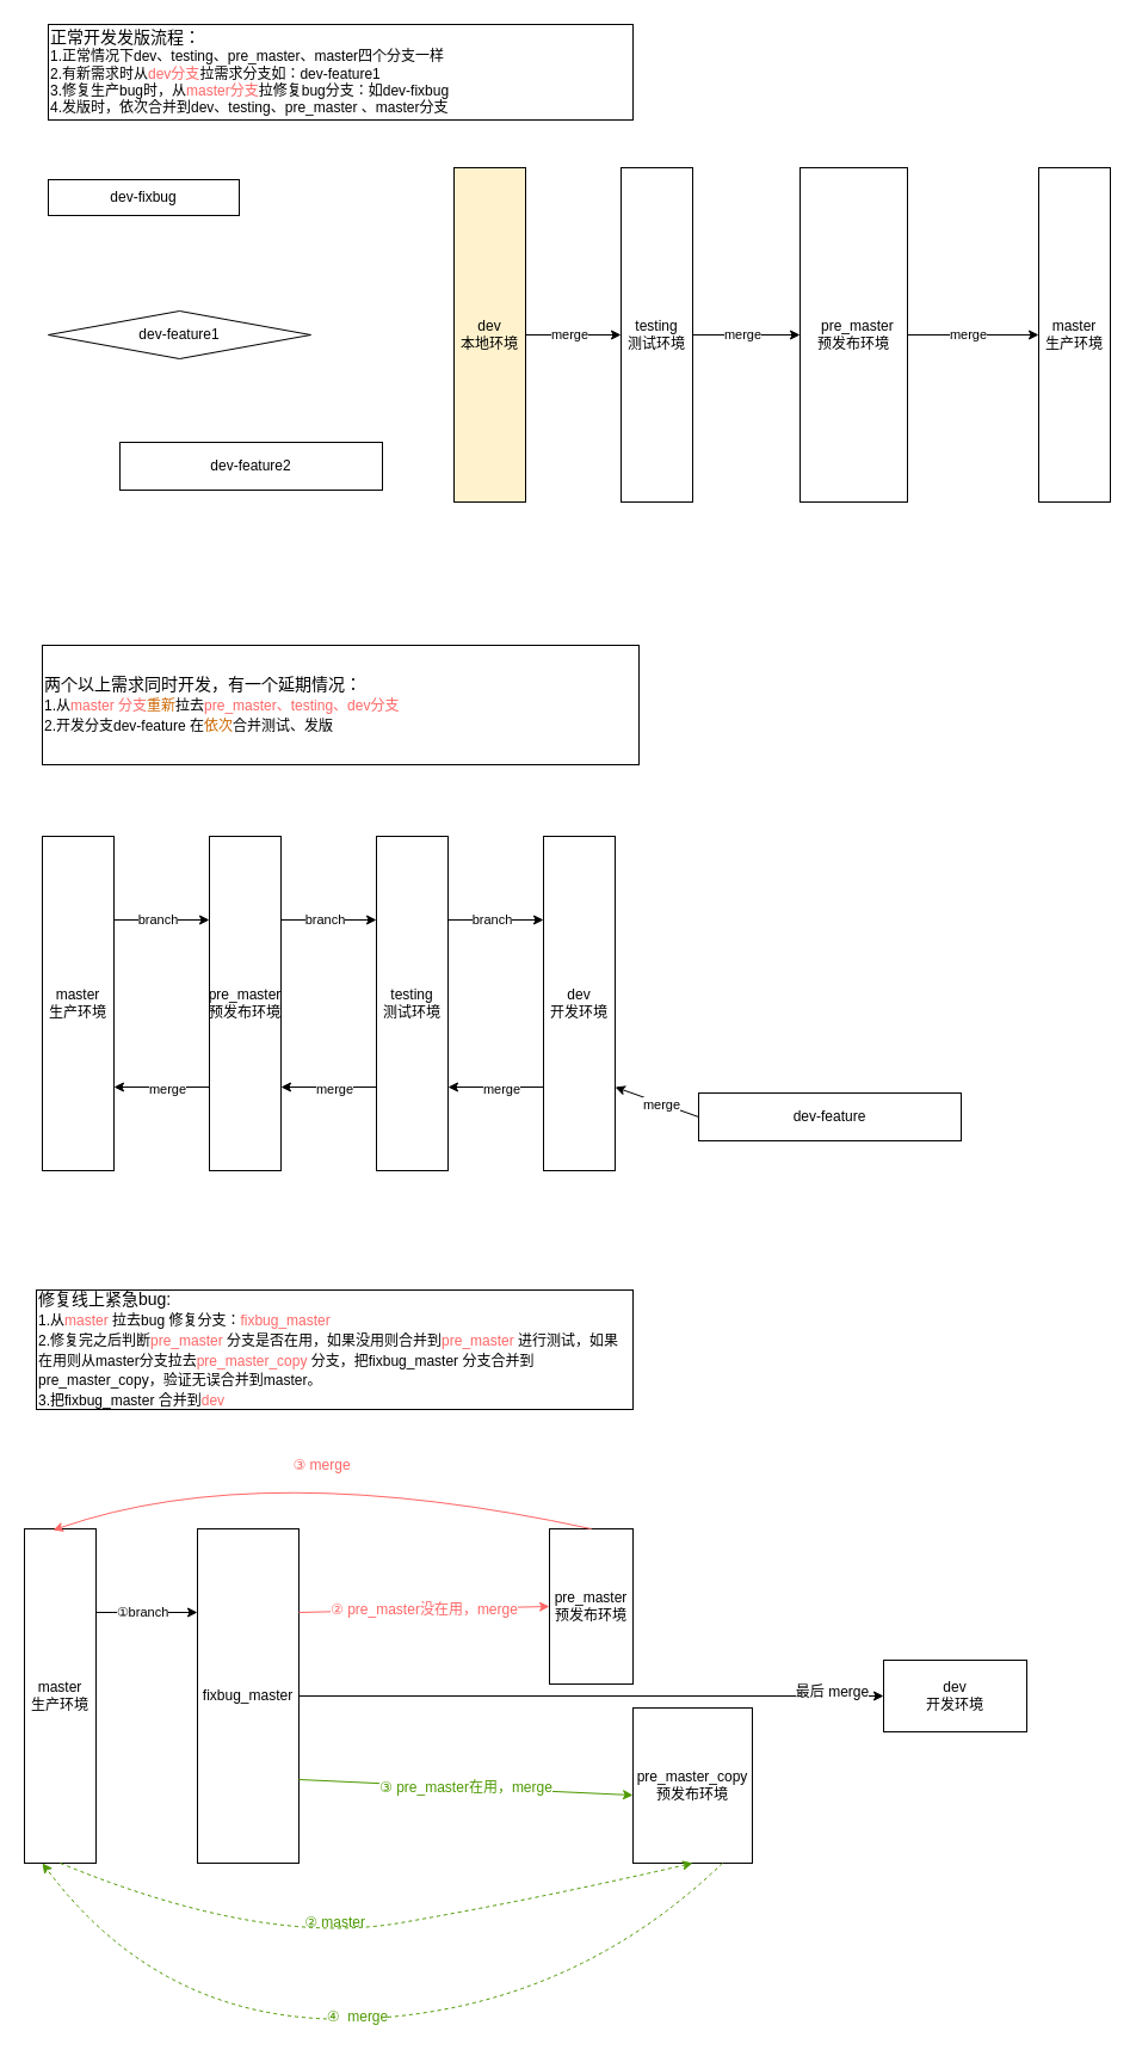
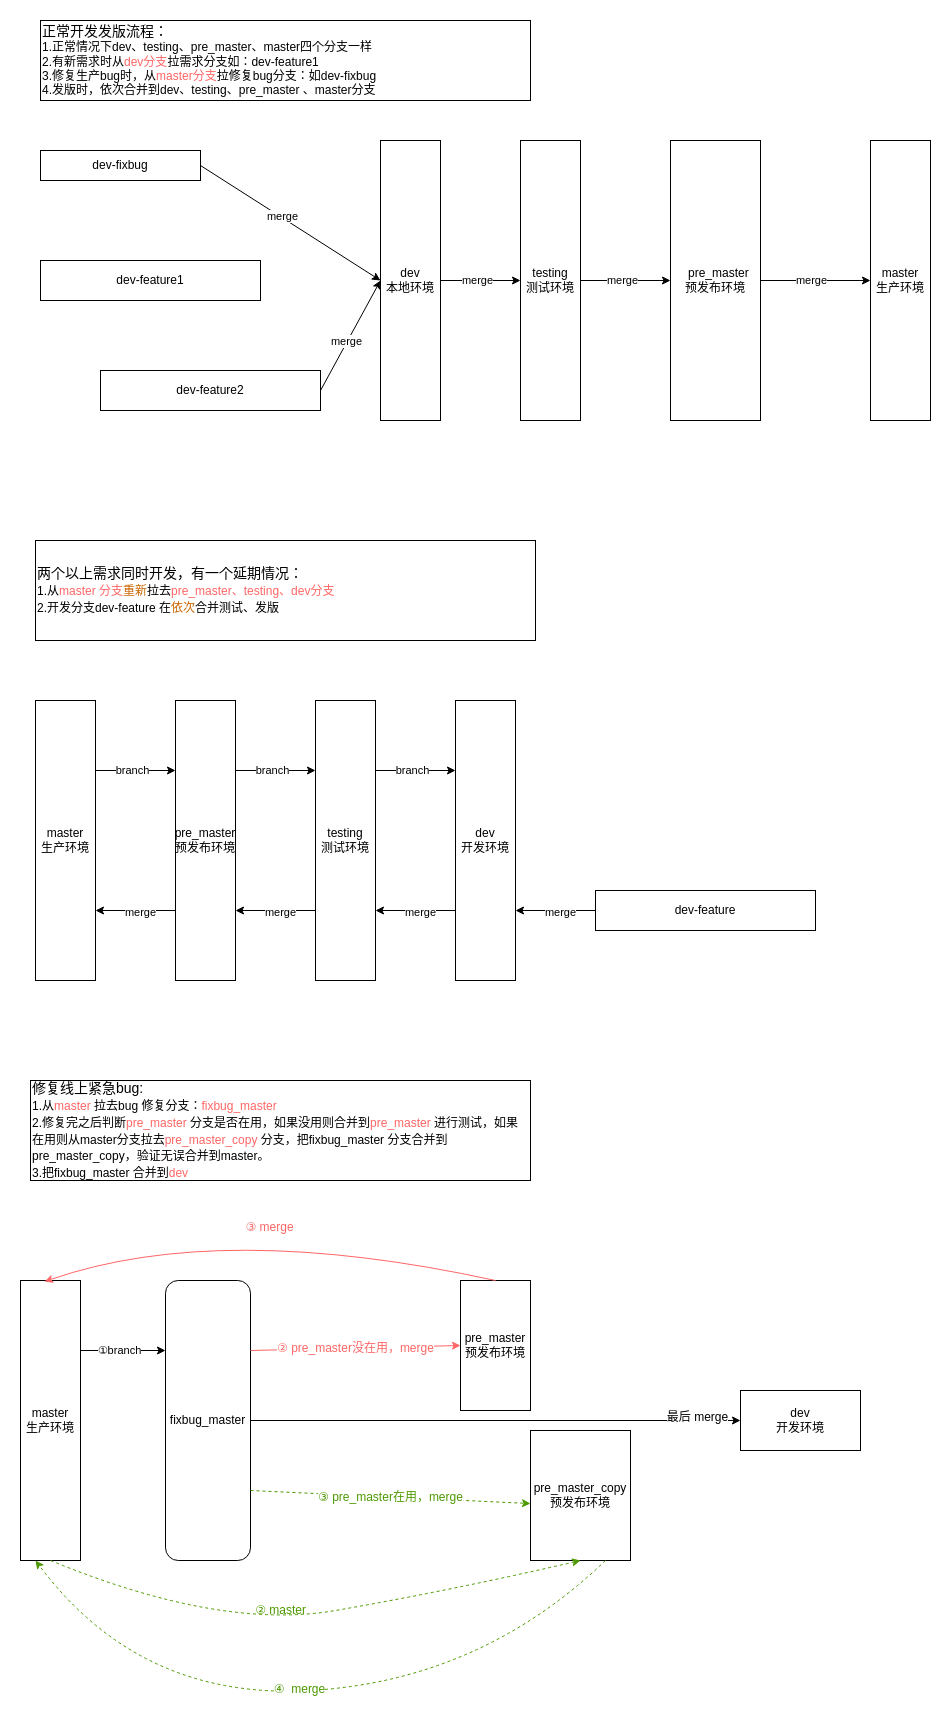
  <mxCell id="0" />
  <mxCell id="1" parent="0" />
  <mxCell id="2" value="master&lt;br&gt;生产环境" style="rounded=0;whiteSpace=wrap;html=1;" vertex="1" parent="1"><mxGeometry x="870" y="140" width="60" height="280" as="geometry" /></mxCell>
  <mxCell id="3" value="&amp;nbsp; pre_master&lt;br&gt;预发布环境" style="rounded=0;whiteSpace=wrap;html=1;" vertex="1" parent="1"><mxGeometry x="670" y="140" width="90" height="280" as="geometry" /></mxCell>
  <mxCell id="4" value="testing&lt;br&gt;测试环境" style="rounded=0;whiteSpace=wrap;html=1;" vertex="1" parent="1"><mxGeometry x="520" y="140" width="60" height="280" as="geometry" /></mxCell>
- <mxCell id="5" value="dev&lt;br&gt;本地环境" style="rounded=0;whiteSpace=wrap;html=1;fillColor=#fff2cc;" vertex="1" parent="1"><mxGeometry x="380" y="140" width="60" height="280" as="geometry" /></mxCell>
+ <mxCell id="5" value="dev&lt;br&gt;本地环境" style="rounded=0;whiteSpace=wrap;html=1;" vertex="1" parent="1"><mxGeometry x="380" y="140" width="60" height="280" as="geometry" /></mxCell>
  <mxCell id="6" value="" style="endArrow=classic;html=1;rounded=0;exitX=1;exitY=0.5;exitDx=0;exitDy=0;entryX=0;entryY=0.5;entryDx=0;entryDy=0;" edge="1" parent="1" source="5" target="4"><mxGeometry width="50" height="50" relative="1" as="geometry"><mxPoint x="620" y="300" as="sourcePoint" /><mxPoint x="670" y="250" as="targetPoint" /></mxGeometry></mxCell>
  <mxCell id="7" value="merge" style="edgeLabel;html=1;align=center;verticalAlign=middle;resizable=0;points=[];" vertex="1" connectable="0" parent="6"><mxGeometry x="-0.1" y="1" relative="1" as="geometry"><mxPoint as="offset" /></mxGeometry></mxCell>
  <mxCell id="8" value="" style="endArrow=classic;html=1;rounded=0;exitX=1;exitY=0.5;exitDx=0;exitDy=0;entryX=0;entryY=0.5;entryDx=0;entryDy=0;" edge="1" parent="1" source="4" target="3"><mxGeometry width="50" height="50" relative="1" as="geometry"><mxPoint x="600" y="470" as="sourcePoint" /><mxPoint x="680" y="470" as="targetPoint" /></mxGeometry></mxCell>
  <mxCell id="9" value="merge" style="edgeLabel;html=1;align=center;verticalAlign=middle;resizable=0;points=[];" vertex="1" connectable="0" parent="8"><mxGeometry x="-0.1" y="1" relative="1" as="geometry"><mxPoint as="offset" /></mxGeometry></mxCell>
  <mxCell id="10" value="" style="endArrow=classic;html=1;rounded=0;exitX=1;exitY=0.5;exitDx=0;exitDy=0;entryX=0;entryY=0.5;entryDx=0;entryDy=0;" edge="1" parent="1" source="3" target="2"><mxGeometry width="50" height="50" relative="1" as="geometry"><mxPoint x="610" y="480" as="sourcePoint" /><mxPoint x="690" y="480" as="targetPoint" /></mxGeometry></mxCell>
  <mxCell id="11" value="merge" style="edgeLabel;html=1;align=center;verticalAlign=middle;resizable=0;points=[];" vertex="1" connectable="0" parent="10"><mxGeometry x="-0.1" y="1" relative="1" as="geometry"><mxPoint as="offset" /></mxGeometry></mxCell>
+ <mxCell id="12" value="" style="endArrow=classic;html=1;rounded=0;exitX=1;exitY=0.5;exitDx=0;exitDy=0;entryX=0;entryY=0.5;entryDx=0;entryDy=0;" edge="1" parent="1" source="14" target="5"><mxGeometry width="50" height="50" relative="1" as="geometry"><mxPoint x="360" y="490" as="sourcePoint" /><mxPoint x="440" y="490" as="targetPoint" /></mxGeometry></mxCell>
+ <mxCell id="13" value="merge" style="edgeLabel;html=1;align=center;verticalAlign=middle;resizable=0;points=[];" vertex="1" connectable="0" parent="12"><mxGeometry x="-0.1" y="1" relative="1" as="geometry"><mxPoint as="offset" /></mxGeometry></mxCell>
  <mxCell id="14" value="dev-fixbug" style="rounded=0;whiteSpace=wrap;html=1;" vertex="1" parent="1"><mxGeometry x="40" y="150" width="160" height="30" as="geometry" /></mxCell>
- <mxCell id="15" value="dev-feature1" style="rhombus;whiteSpace=wrap;html=1;" vertex="1" parent="1"><mxGeometry x="40" y="260" width="220" height="40" as="geometry" /></mxCell>
+ <mxCell id="15" value="dev-feature1" style="rounded=0;whiteSpace=wrap;html=1;" vertex="1" parent="1"><mxGeometry x="40" y="260" width="220" height="40" as="geometry" /></mxCell>
  <mxCell id="16" value="&lt;span&gt;dev-feature2&lt;/span&gt;" style="rounded=0;whiteSpace=wrap;html=1;" vertex="1" parent="1"><mxGeometry x="100" y="370" width="220" height="40" as="geometry" /></mxCell>
+ <mxCell id="17" value="" style="endArrow=classic;html=1;rounded=0;exitX=1;exitY=0.5;exitDx=0;exitDy=0;entryX=0;entryY=0.5;entryDx=0;entryDy=0;" edge="1" parent="1" source="16" target="5"><mxGeometry width="50" height="50" relative="1" as="geometry"><mxPoint x="640" y="510" as="sourcePoint" /><mxPoint x="720" y="510" as="targetPoint" /></mxGeometry></mxCell>
+ <mxCell id="18" value="merge" style="edgeLabel;html=1;align=center;verticalAlign=middle;resizable=0;points=[];" vertex="1" connectable="0" parent="17"><mxGeometry x="-0.1" y="1" relative="1" as="geometry"><mxPoint as="offset" /></mxGeometry></mxCell>
  <mxCell id="19" value="&lt;div style=&quot;font-size: 14px&quot;&gt;&lt;font style=&quot;font-size: 14px&quot;&gt;正常开发发版流程：&lt;/font&gt;&lt;/div&gt;1.正常情况下dev、testing、pre_master、master四个分支一样&lt;br&gt;2.有新需求时从&lt;font color=&quot;#ff6666&quot;&gt;dev分支&lt;/font&gt;拉需求分支如：dev-feature1&lt;br&gt;3.修复生产bug时，从&lt;font color=&quot;#ff6666&quot;&gt;master分支&lt;/font&gt;拉修复bug分支：如dev-fixbug&lt;br&gt;4.发版时，依次合并到dev、testing、pre_master 、master分支" style="rounded=0;whiteSpace=wrap;html=1;align=left;" vertex="1" parent="1"><mxGeometry x="40" y="20" width="490" height="80" as="geometry" /></mxCell>
  <mxCell id="20" value="两个以上需求同时开发，有一个延期情况：&lt;br&gt;&lt;font style=&quot;font-size: 12px&quot;&gt;1.从&lt;font color=&quot;#ff6666&quot; style=&quot;font-size: 12px&quot;&gt;master 分支&lt;/font&gt;&lt;font color=&quot;#cc6600&quot; style=&quot;font-size: 12px&quot;&gt;重新&lt;/font&gt;拉去&lt;font color=&quot;#ff6666&quot; style=&quot;font-size: 12px&quot;&gt;pre_master、testing、dev分支&lt;/font&gt;&lt;br&gt;2.开发分支dev-feature 在&lt;font color=&quot;#cc6600&quot; style=&quot;font-size: 12px&quot;&gt;依次&lt;/font&gt;合并测试、发版&lt;/font&gt;" style="rounded=0;whiteSpace=wrap;html=1;fontSize=14;fontColor=#000000;align=left;" vertex="1" parent="1"><mxGeometry x="35" y="540" width="500" height="100" as="geometry" /></mxCell>
  <mxCell id="21" value="master&lt;br&gt;生产环境" style="rounded=0;whiteSpace=wrap;html=1;" vertex="1" parent="1"><mxGeometry x="35" y="700" width="60" height="280" as="geometry" /></mxCell>
  <mxCell id="22" value="pre_master&lt;br&gt;预发布环境" style="rounded=0;whiteSpace=wrap;html=1;" vertex="1" parent="1"><mxGeometry x="175" y="700" width="60" height="280" as="geometry" /></mxCell>
  <mxCell id="23" value="testing&lt;br&gt;测试环境" style="rounded=0;whiteSpace=wrap;html=1;" vertex="1" parent="1"><mxGeometry x="315" y="700" width="60" height="280" as="geometry" /></mxCell>
  <mxCell id="24" value="dev&lt;br&gt;开发环境" style="rounded=0;whiteSpace=wrap;html=1;" vertex="1" parent="1"><mxGeometry x="455" y="700" width="60" height="280" as="geometry" /></mxCell>
  <mxCell id="25" value="" style="endArrow=classic;html=1;rounded=0;exitX=0;exitY=0.5;exitDx=0;exitDy=0;entryX=1;entryY=0.75;entryDx=0;entryDy=0;" edge="1" parent="1" source="33" target="24"><mxGeometry width="50" height="50" relative="1" as="geometry"><mxPoint x="745" y="620" as="sourcePoint" /><mxPoint x="747" y="777.99" as="targetPoint" /></mxGeometry></mxCell>
  <mxCell id="26" value="merge" style="edgeLabel;html=1;align=center;verticalAlign=middle;resizable=0;points=[];" vertex="1" connectable="0" parent="25"><mxGeometry x="-0.1" y="1" relative="1" as="geometry"><mxPoint as="offset" /></mxGeometry></mxCell>
  <mxCell id="27" value="" style="endArrow=classic;html=1;rounded=0;exitX=1;exitY=0.25;exitDx=0;exitDy=0;entryX=0;entryY=0.25;entryDx=0;entryDy=0;" edge="1" parent="1" source="23" target="24"><mxGeometry width="50" height="50" relative="1" as="geometry"><mxPoint x="675" y="700" as="sourcePoint" /><mxPoint x="677" y="857.99" as="targetPoint" /></mxGeometry></mxCell>
  <mxCell id="28" value="branch" style="edgeLabel;html=1;align=center;verticalAlign=middle;resizable=0;points=[];" vertex="1" connectable="0" parent="27"><mxGeometry x="-0.1" y="1" relative="1" as="geometry"><mxPoint as="offset" /></mxGeometry></mxCell>
  <mxCell id="29" value="" style="endArrow=classic;html=1;rounded=0;exitX=1;exitY=0.25;exitDx=0;exitDy=0;entryX=0;entryY=0.25;entryDx=0;entryDy=0;" edge="1" parent="1" source="22" target="23"><mxGeometry width="50" height="50" relative="1" as="geometry"><mxPoint x="675" y="750" as="sourcePoint" /><mxPoint x="677" y="907.99" as="targetPoint" /></mxGeometry></mxCell>
  <mxCell id="30" value="branch" style="edgeLabel;html=1;align=center;verticalAlign=middle;resizable=0;points=[];" vertex="1" connectable="0" parent="29"><mxGeometry x="-0.1" y="1" relative="1" as="geometry"><mxPoint as="offset" /></mxGeometry></mxCell>
  <mxCell id="31" value="" style="endArrow=classic;html=1;rounded=0;exitX=1;exitY=0.25;exitDx=0;exitDy=0;entryX=0;entryY=0.25;entryDx=0;entryDy=0;" edge="1" parent="1" source="21" target="22"><mxGeometry width="50" height="50" relative="1" as="geometry"><mxPoint x="655" y="780" as="sourcePoint" /><mxPoint x="657" y="937.99" as="targetPoint" /></mxGeometry></mxCell>
  <mxCell id="32" value="branch" style="edgeLabel;html=1;align=center;verticalAlign=middle;resizable=0;points=[];" vertex="1" connectable="0" parent="31"><mxGeometry x="-0.1" y="1" relative="1" as="geometry"><mxPoint as="offset" /></mxGeometry></mxCell>
- <mxCell id="33" value="dev-feature" style="rounded=0;whiteSpace=wrap;html=1;" vertex="1" parent="1"><mxGeometry x="585" y="915" width="220" height="40" as="geometry" /></mxCell>
+ <mxCell id="33" value="dev-feature" style="rounded=0;whiteSpace=wrap;html=1;" vertex="1" parent="1"><mxGeometry x="595" y="890" width="220" height="40" as="geometry" /></mxCell>
  <mxCell id="34" value="" style="endArrow=classic;html=1;rounded=0;exitX=0;exitY=0.75;exitDx=0;exitDy=0;entryX=1;entryY=0.75;entryDx=0;entryDy=0;" edge="1" parent="1" source="23" target="22"><mxGeometry width="50" height="50" relative="1" as="geometry"><mxPoint x="605" y="890" as="sourcePoint" /><mxPoint x="526.02" y="890.88" as="targetPoint" /></mxGeometry></mxCell>
  <mxCell id="35" value="merge" style="edgeLabel;html=1;align=center;verticalAlign=middle;resizable=0;points=[];" vertex="1" connectable="0" parent="34"><mxGeometry x="-0.1" y="1" relative="1" as="geometry"><mxPoint as="offset" /></mxGeometry></mxCell>
  <mxCell id="36" value="" style="endArrow=classic;html=1;rounded=0;exitX=0;exitY=0.75;exitDx=0;exitDy=0;entryX=1;entryY=0.75;entryDx=0;entryDy=0;" edge="1" parent="1" source="22" target="21"><mxGeometry width="50" height="50" relative="1" as="geometry"><mxPoint x="615" y="900" as="sourcePoint" /><mxPoint x="536.02" y="900.88" as="targetPoint" /></mxGeometry></mxCell>
  <mxCell id="37" value="merge" style="edgeLabel;html=1;align=center;verticalAlign=middle;resizable=0;points=[];" vertex="1" connectable="0" parent="36"><mxGeometry x="-0.1" y="1" relative="1" as="geometry"><mxPoint as="offset" /></mxGeometry></mxCell>
  <mxCell id="38" value="" style="endArrow=classic;html=1;rounded=0;exitX=0;exitY=0.75;exitDx=0;exitDy=0;entryX=1;entryY=0.75;entryDx=0;entryDy=0;" edge="1" parent="1" source="24" target="23"><mxGeometry width="50" height="50" relative="1" as="geometry"><mxPoint x="458.98" y="890" as="sourcePoint" /><mxPoint x="370" y="880" as="targetPoint" /></mxGeometry></mxCell>
  <mxCell id="39" value="merge" style="edgeLabel;html=1;align=center;verticalAlign=middle;resizable=0;points=[];" vertex="1" connectable="0" parent="38"><mxGeometry x="-0.1" y="1" relative="1" as="geometry"><mxPoint as="offset" /></mxGeometry></mxCell>
  <mxCell id="40" value="修复线上紧急bug:&lt;br&gt;&lt;font style=&quot;font-size: 12px&quot;&gt;1.从&lt;font color=&quot;#ff6666&quot;&gt;master&lt;/font&gt; 拉去bug 修复分支：&lt;font color=&quot;#ff6666&quot;&gt;fixbug_master&lt;/font&gt;&lt;br&gt;2.修复完之后判断&lt;font color=&quot;#ff6666&quot;&gt;pre_master&lt;/font&gt; 分支是否在用，如果没用则合并到&lt;font color=&quot;#ff6666&quot;&gt;pre_master&lt;/font&gt; 进行测试，如果在用则从master分支拉去&lt;font color=&quot;#ff6666&quot;&gt;pre_master_copy&lt;/font&gt; 分支，把fixbug_master 分支合并到pre_master_copy，验证无误合并到master。&lt;br&gt;3.把fixbug_master 合并到&lt;font color=&quot;#ff6666&quot;&gt;dev&lt;/font&gt;&lt;/font&gt;&amp;nbsp;" style="rounded=0;whiteSpace=wrap;html=1;fontSize=14;fontColor=#000000;align=left;" vertex="1" parent="1"><mxGeometry x="30" y="1080" width="500" height="100" as="geometry" /></mxCell>
  <mxCell id="41" value="master&lt;br&gt;生产环境" style="rounded=0;whiteSpace=wrap;html=1;" vertex="1" parent="1"><mxGeometry x="20" y="1280" width="60" height="280" as="geometry" /></mxCell>
  <mxCell id="42" value="" style="endArrow=classic;html=1;rounded=0;exitX=1;exitY=0.25;exitDx=0;exitDy=0;entryX=0;entryY=0.25;entryDx=0;entryDy=0;" edge="1" parent="1" source="41" target="44"><mxGeometry width="50" height="50" relative="1" as="geometry"><mxPoint x="655" y="1320" as="sourcePoint" /><mxPoint x="735" y="1320" as="targetPoint" /></mxGeometry></mxCell>
  <mxCell id="43" value="①branch" style="edgeLabel;html=1;align=center;verticalAlign=middle;resizable=0;points=[];" vertex="1" connectable="0" parent="42"><mxGeometry x="-0.1" y="1" relative="1" as="geometry"><mxPoint as="offset" /></mxGeometry></mxCell>
- <mxCell id="44" value="fixbug_master" style="rounded=0;whiteSpace=wrap;html=1;" vertex="1" parent="1"><mxGeometry x="165" y="1280" width="85" height="280" as="geometry" /></mxCell>
+ <mxCell id="44" value="fixbug_master" style="whiteSpace=wrap;html=1;rounded=1;" vertex="1" parent="1"><mxGeometry x="165" y="1280" width="85" height="280" as="geometry" /></mxCell>
  <mxCell id="45" value="② pre_master没在用，merge" style="endArrow=classic;html=1;rounded=0;fontSize=12;fontColor=#FF6666;exitX=1;exitY=0.25;exitDx=0;exitDy=0;strokeColor=#FF6666;entryX=0;entryY=0.5;entryDx=0;entryDy=0;" edge="1" parent="1" source="44" target="46"><mxGeometry width="50" height="50" relative="1" as="geometry"><mxPoint x="440" y="1310" as="sourcePoint" /><mxPoint x="480" y="1350" as="targetPoint" /></mxGeometry></mxCell>
  <mxCell id="46" value="pre_master&lt;br&gt;预发布环境" style="rounded=0;whiteSpace=wrap;html=1;" vertex="1" parent="1"><mxGeometry x="460" y="1280" width="70" height="130" as="geometry" /></mxCell>
  <mxCell id="47" value="" style="curved=1;endArrow=classic;html=1;rounded=0;fontSize=12;fontColor=#FF6666;exitX=0.5;exitY=0;exitDx=0;exitDy=0;entryX=0.4;entryY=0.004;entryDx=0;entryDy=0;strokeColor=#FF6666;entryPerimeter=0;" edge="1" parent="1" source="46" target="41"><mxGeometry width="50" height="50" relative="1" as="geometry"><mxPoint x="450" y="1360" as="sourcePoint" /><mxPoint x="500" y="1310" as="targetPoint" /><Array as="points"><mxPoint x="220" y="1220" /></Array></mxGeometry></mxCell>
  <mxCell id="48" value="③ merge" style="edgeLabel;html=1;align=center;verticalAlign=middle;resizable=0;points=[];fontSize=12;fontColor=#FF6666;" vertex="1" connectable="0" parent="47"><mxGeometry x="-0.005" y="-4" relative="1" as="geometry"><mxPoint as="offset" /></mxGeometry></mxCell>
  <mxCell id="49" style="edgeStyle=orthogonalEdgeStyle;rounded=0;orthogonalLoop=1;jettySize=auto;html=1;exitX=0.5;exitY=1;exitDx=0;exitDy=0;fontSize=12;fontColor=#FF6666;strokeColor=#FF6666;" edge="1" parent="1" source="46" target="46"><mxGeometry relative="1" as="geometry" /></mxCell>
- <mxCell id="50" value="&lt;font color=&quot;#4d9900&quot;&gt;③ pre_master在用，merge&lt;/font&gt;" style="endArrow=classic;html=1;rounded=0;fontSize=12;fontColor=#FF6666;strokeColor=#4D9900;exitX=1;exitY=0.75;exitDx=0;exitDy=0;entryX=0;entryY=0.562;entryDx=0;entryDy=0;entryPerimeter=0;" edge="1" parent="1" source="44" target="51"><mxGeometry width="50" height="50" relative="1" as="geometry"><mxPoint x="300" y="1520" as="sourcePoint" /><mxPoint x="460" y="1490" as="targetPoint" /></mxGeometry></mxCell>
+ <mxCell id="50" value="&lt;font color=&quot;#4d9900&quot;&gt;③ pre_master在用，merge&lt;/font&gt;" style="endArrow=classic;html=1;rounded=0;fontSize=12;fontColor=#FF6666;strokeColor=#4D9900;exitX=1;exitY=0.75;exitDx=0;exitDy=0;entryX=0;entryY=0.562;entryDx=0;entryDy=0;entryPerimeter=0;dashed=1;" edge="1" parent="1" source="44" target="51"><mxGeometry width="50" height="50" relative="1" as="geometry"><mxPoint x="300" y="1520" as="sourcePoint" /><mxPoint x="460" y="1490" as="targetPoint" /></mxGeometry></mxCell>
  <mxCell id="51" value="pre_master_copy&lt;br&gt;预发布环境" style="rounded=0;whiteSpace=wrap;html=1;" vertex="1" parent="1"><mxGeometry x="530" y="1430" width="100" height="130" as="geometry" /></mxCell>
  <mxCell id="52" value="" style="curved=1;endArrow=classic;html=1;rounded=0;fontSize=12;fontColor=#FF6666;strokeColor=#4D9900;exitX=0.5;exitY=1;exitDx=0;exitDy=0;entryX=0.5;entryY=1;entryDx=0;entryDy=0;dashed=1;" edge="1" parent="1" source="41" target="51"><mxGeometry width="50" height="50" relative="1" as="geometry"><mxPoint x="450" y="1640" as="sourcePoint" /><mxPoint x="500" y="1590" as="targetPoint" /><Array as="points"><mxPoint x="220" y="1630" /><mxPoint x="450" y="1590" /></Array></mxGeometry></mxCell>
  <mxCell id="53" value="&lt;font color=&quot;#4d9900&quot;&gt;② master&lt;/font&gt;" style="text;html=1;align=center;verticalAlign=middle;resizable=0;points=[];autosize=1;strokeColor=none;fillColor=none;fontSize=12;fontColor=#FF6666;" vertex="1" parent="1"><mxGeometry x="245" y="1600" width="70" height="20" as="geometry" /></mxCell>
  <mxCell id="54" value="" style="curved=1;endArrow=classic;html=1;rounded=0;dashed=1;fontSize=12;fontColor=#FF6666;strokeColor=#4D9900;entryX=0.25;entryY=1;entryDx=0;entryDy=0;exitX=0.75;exitY=1;exitDx=0;exitDy=0;" edge="1" parent="1" source="51" target="41"><mxGeometry width="50" height="50" relative="1" as="geometry"><mxPoint x="-25" y="1790" as="sourcePoint" /><mxPoint x="95" y="1700" as="targetPoint" /><Array as="points"><mxPoint x="480" y="1680" /><mxPoint x="140" y="1700" /></Array></mxGeometry></mxCell>
  <mxCell id="55" value="&lt;font color=&quot;#4d9900&quot;&gt;④&amp;nbsp; merge&lt;/font&gt;" style="edgeLabel;html=1;align=center;verticalAlign=middle;resizable=0;points=[];fontSize=12;fontColor=#FF6666;" vertex="1" connectable="0" parent="54"><mxGeometry x="0.032" y="-2" relative="1" as="geometry"><mxPoint as="offset" /></mxGeometry></mxCell>
  <mxCell id="56" value="&lt;font color=&quot;#000000&quot;&gt;dev&lt;br&gt;开发环境&lt;/font&gt;" style="rounded=0;whiteSpace=wrap;html=1;fontSize=12;fontColor=#4D9900;" vertex="1" parent="1"><mxGeometry x="740" y="1390" width="120" height="60" as="geometry" /></mxCell>
  <mxCell id="57" value="" style="endArrow=classic;html=1;rounded=0;fontSize=12;fontColor=#000000;strokeColor=#000000;exitX=1;exitY=0.5;exitDx=0;exitDy=0;entryX=0;entryY=0.5;entryDx=0;entryDy=0;" edge="1" parent="1" source="44" target="56"><mxGeometry width="50" height="50" relative="1" as="geometry"><mxPoint x="450" y="1640" as="sourcePoint" /><mxPoint x="500" y="1590" as="targetPoint" /></mxGeometry></mxCell>
  <mxCell id="58" value="最后 merge" style="edgeLabel;html=1;align=center;verticalAlign=middle;resizable=0;points=[];fontSize=12;fontColor=#000000;" vertex="1" connectable="0" parent="57"><mxGeometry x="0.82" y="4" relative="1" as="geometry"><mxPoint as="offset" /></mxGeometry></mxCell>
